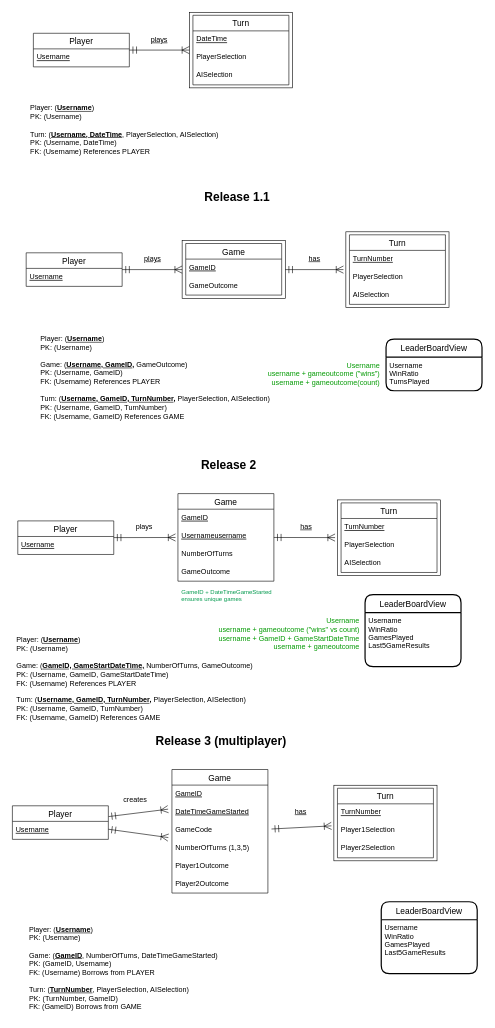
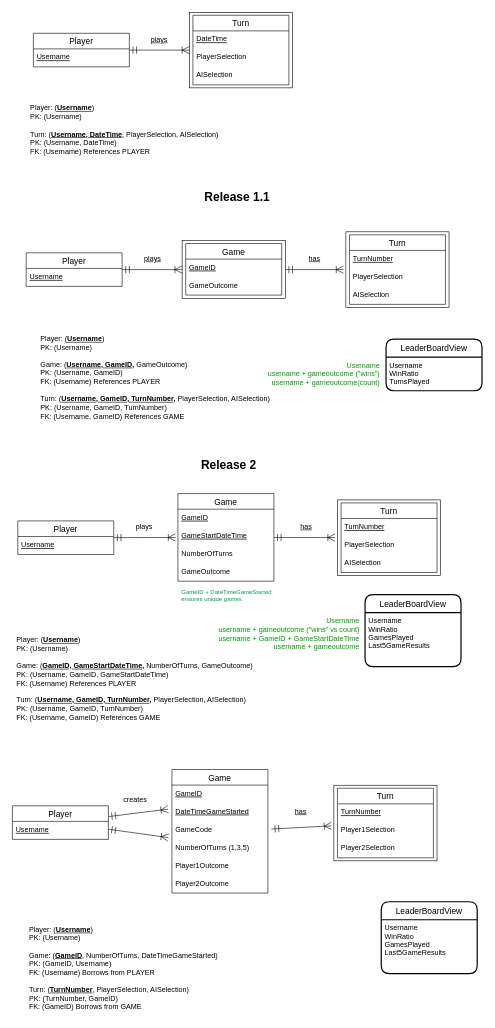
  <mxCell id="0" />
  <mxCell id="1" parent="0" />
  <mxCell id="2" value="" style="rounded=0;whiteSpace=wrap;html=1;" parent="1" vertex="1"><mxGeometry x="315" y="20" width="172" height="126" as="geometry" /></mxCell>
  <mxCell id="3" value="" style="endArrow=ERoneToMany;html=1;rounded=0;startArrow=ERmandOne;startFill=0;endSize=10;targetPerimeterSpacing=4;startSize=10;endFill=0;entryX=0;entryY=0.5;entryDx=0;entryDy=0;" parent="1" source="4" target="2" edge="1"><mxGeometry relative="1" as="geometry"><mxPoint x="342" y="200.5" as="sourcePoint" /><mxPoint x="285" y="90" as="targetPoint" /></mxGeometry></mxCell>
  <mxCell id="4" value="Player" style="swimlane;fontStyle=0;childLayout=stackLayout;horizontal=1;startSize=26;horizontalStack=0;resizeParent=1;resizeParentMax=0;resizeLast=0;collapsible=1;marginBottom=0;align=center;fontSize=14;" parent="1" vertex="1"><mxGeometry x="55" y="55" width="160" height="56" as="geometry" /></mxCell>
  <mxCell id="5" value="Username" style="text;strokeColor=none;fillColor=none;spacingLeft=4;spacingRight=4;overflow=hidden;rotatable=0;points=[[0,0.5],[1,0.5]];portConstraint=eastwest;fontSize=12;fontStyle=4" parent="4" vertex="1"><mxGeometry y="26" width="160" height="30" as="geometry" /></mxCell>
  <mxCell id="6" value="Turn" style="swimlane;fontStyle=0;childLayout=stackLayout;horizontal=1;startSize=26;horizontalStack=0;resizeParent=1;resizeParentMax=0;resizeLast=0;collapsible=1;marginBottom=0;align=center;fontSize=14;" parent="1" vertex="1"><mxGeometry x="321" y="25" width="160" height="116" as="geometry" /></mxCell>
  <mxCell id="7" value="DateTime" style="text;strokeColor=none;fillColor=none;spacingLeft=4;spacingRight=4;overflow=hidden;rotatable=0;points=[[0,0.5],[1,0.5]];portConstraint=eastwest;fontSize=12;fontStyle=4" parent="6" vertex="1"><mxGeometry y="26" width="160" height="30" as="geometry" /></mxCell>
  <mxCell id="8" value="PlayerSelection" style="text;strokeColor=none;fillColor=none;spacingLeft=4;spacingRight=4;overflow=hidden;rotatable=0;points=[[0,0.5],[1,0.5]];portConstraint=eastwest;fontSize=12;" parent="6" vertex="1"><mxGeometry y="56" width="160" height="30" as="geometry" /></mxCell>
  <mxCell id="9" value="AISelection" style="text;strokeColor=none;fillColor=none;spacingLeft=4;spacingRight=4;overflow=hidden;rotatable=0;points=[[0,0.5],[1,0.5]];portConstraint=eastwest;fontSize=12;" parent="6" vertex="1"><mxGeometry y="86" width="160" height="30" as="geometry" /></mxCell>
  <mxCell id="10" value="Player: (&lt;u&gt;&lt;b&gt;Username&lt;/b&gt;&lt;/u&gt;)&lt;br&gt;PK: (Username)&lt;br&gt;&lt;br&gt;Turn: (&lt;b&gt;&lt;u&gt;Username,&amp;nbsp;&lt;/u&gt;&lt;/b&gt;&lt;u&gt;&lt;b&gt;DateTime&lt;/b&gt;&lt;/u&gt;, PlayerSelection, AISelection)&lt;br&gt;PK: (Username, DateTime)&lt;br&gt;FK: (Username) References&amp;nbsp;PLAYER" style="text;html=1;strokeColor=none;fillColor=none;align=left;verticalAlign=middle;whiteSpace=wrap;rounded=0;" parent="1" vertex="1"><mxGeometry x="48" y="169" width="361" height="94" as="geometry" /></mxCell>
  <mxCell id="11" value="" style="endArrow=ERoneToMany;html=1;rounded=0;startArrow=ERmandOne;startFill=0;endSize=10;targetPerimeterSpacing=4;startSize=10;endFill=0;" edge="1" source="12" target="14" parent="1"><mxGeometry relative="1" as="geometry"><mxPoint x="318" y="998.5" as="sourcePoint" /><mxPoint x="290" y="896" as="targetPoint" /></mxGeometry></mxCell>
  <mxCell id="12" value="Player" style="swimlane;fontStyle=0;childLayout=stackLayout;horizontal=1;startSize=26;horizontalStack=0;resizeParent=1;resizeParentMax=0;resizeLast=0;collapsible=1;marginBottom=0;align=center;fontSize=14;" vertex="1" parent="1"><mxGeometry x="29" y="868" width="160" height="56" as="geometry" /></mxCell>
  <mxCell id="13" value="Username" style="text;strokeColor=none;fillColor=none;spacingLeft=4;spacingRight=4;overflow=hidden;rotatable=0;points=[[0,0.5],[1,0.5]];portConstraint=eastwest;fontSize=12;fontStyle=4" vertex="1" parent="12"><mxGeometry y="26" width="160" height="30" as="geometry" /></mxCell>
  <mxCell id="14" value="Game" style="swimlane;fontStyle=0;childLayout=stackLayout;horizontal=1;startSize=26;horizontalStack=0;resizeParent=1;resizeParentMax=0;resizeLast=0;collapsible=1;marginBottom=0;align=center;fontSize=14;" vertex="1" parent="1"><mxGeometry x="296" y="822.5" width="160" height="146" as="geometry" /></mxCell>
  <mxCell id="15" value="GameID" style="text;strokeColor=none;fillColor=none;spacingLeft=4;spacingRight=4;overflow=hidden;rotatable=0;points=[[0,0.5],[1,0.5]];portConstraint=eastwest;fontSize=12;fontStyle=4" vertex="1" parent="14"><mxGeometry y="26" width="160" height="30" as="geometry" /></mxCell>
- <mxCell id="16" value="Usernameusername" style="text;strokeColor=none;fillColor=none;spacingLeft=4;spacingRight=4;overflow=hidden;rotatable=0;points=[[0,0.5],[1,0.5]];portConstraint=eastwest;fontSize=12;fontStyle=4" vertex="1" parent="14"><mxGeometry y="56" width="160" height="30" as="geometry" /></mxCell>
+ <mxCell id="16" value="GameStartDateTime" style="text;strokeColor=none;fillColor=none;spacingLeft=4;spacingRight=4;overflow=hidden;rotatable=0;points=[[0,0.5],[1,0.5]];portConstraint=eastwest;fontSize=12;fontStyle=4" vertex="1" parent="14"><mxGeometry y="56" width="160" height="30" as="geometry" /></mxCell>
  <mxCell id="17" value="NumberOfTurns" style="text;strokeColor=none;fillColor=none;spacingLeft=4;spacingRight=4;overflow=hidden;rotatable=0;points=[[0,0.5],[1,0.5]];portConstraint=eastwest;fontSize=12;" vertex="1" parent="14"><mxGeometry y="86" width="160" height="30" as="geometry" /></mxCell>
  <mxCell id="18" value="GameOutcome" style="text;strokeColor=none;fillColor=none;spacingLeft=4;spacingRight=4;overflow=hidden;rotatable=0;points=[[0,0.5],[1,0.5]];portConstraint=eastwest;fontSize=12;" vertex="1" parent="14"><mxGeometry y="116" width="160" height="30" as="geometry" /></mxCell>
  <mxCell id="19" value="&lt;b&gt;&lt;font style=&quot;font-size: 20px&quot;&gt;Release 2&lt;/font&gt;&lt;/b&gt;" style="text;html=1;strokeColor=none;fillColor=none;align=center;verticalAlign=middle;whiteSpace=wrap;rounded=0;" vertex="1" parent="1"><mxGeometry x="181" y="757" width="400" height="33" as="geometry" /></mxCell>
  <mxCell id="20" value="" style="rounded=0;whiteSpace=wrap;html=1;" vertex="1" parent="1"><mxGeometry x="562" y="833" width="172" height="126" as="geometry" /></mxCell>
  <mxCell id="21" value="Turn" style="swimlane;fontStyle=0;childLayout=stackLayout;horizontal=1;startSize=26;horizontalStack=0;resizeParent=1;resizeParentMax=0;resizeLast=0;collapsible=1;marginBottom=0;align=center;fontSize=14;" vertex="1" parent="1"><mxGeometry x="568" y="838" width="160" height="116" as="geometry" /></mxCell>
  <mxCell id="22" value="TurnNumber" style="text;strokeColor=none;fillColor=none;spacingLeft=4;spacingRight=4;overflow=hidden;rotatable=0;points=[[0,0.5],[1,0.5]];portConstraint=eastwest;fontSize=12;fontStyle=4" vertex="1" parent="21"><mxGeometry y="26" width="160" height="30" as="geometry" /></mxCell>
  <mxCell id="23" value="PlayerSelection" style="text;strokeColor=none;fillColor=none;spacingLeft=4;spacingRight=4;overflow=hidden;rotatable=0;points=[[0,0.5],[1,0.5]];portConstraint=eastwest;fontSize=12;" vertex="1" parent="21"><mxGeometry y="56" width="160" height="30" as="geometry" /></mxCell>
  <mxCell id="24" value="AISelection" style="text;strokeColor=none;fillColor=none;spacingLeft=4;spacingRight=4;overflow=hidden;rotatable=0;points=[[0,0.5],[1,0.5]];portConstraint=eastwest;fontSize=12;" vertex="1" parent="21"><mxGeometry y="86" width="160" height="30" as="geometry" /></mxCell>
  <mxCell id="25" value="" style="endArrow=ERoneToMany;html=1;rounded=0;startArrow=ERmandOne;startFill=0;endSize=10;targetPerimeterSpacing=4;startSize=10;endFill=0;" edge="1" parent="1" source="14" target="20"><mxGeometry relative="1" as="geometry"><mxPoint x="462" y="896" as="sourcePoint" /><mxPoint x="531" y="881" as="targetPoint" /></mxGeometry></mxCell>
  <mxCell id="26" value="LeaderBoardView" style="swimlane;childLayout=stackLayout;horizontal=1;startSize=30;horizontalStack=0;rounded=1;fontSize=14;fontStyle=0;strokeWidth=2;resizeParent=0;resizeLast=1;shadow=0;dashed=0;align=center;" vertex="1" parent="1"><mxGeometry x="608" y="991" width="160" height="120" as="geometry" /></mxCell>
  <mxCell id="27" value="Username&#10;WinRatio&#10;GamesPlayed&#10;Last5GameResults" style="align=left;strokeColor=none;fillColor=none;spacingLeft=4;fontSize=12;verticalAlign=top;resizable=0;rotatable=0;part=1;" vertex="1" parent="26"><mxGeometry y="30" width="160" height="90" as="geometry" /></mxCell>
  <mxCell id="28" value="plays" style="text;html=1;strokeColor=none;fillColor=none;align=center;verticalAlign=middle;whiteSpace=wrap;rounded=0;fontStyle=4" vertex="1" parent="1"><mxGeometry x="245" y="56" width="40" height="20" as="geometry" /></mxCell>
  <mxCell id="29" value="plays" style="text;html=1;strokeColor=none;fillColor=none;align=center;verticalAlign=middle;whiteSpace=wrap;rounded=0;fontStyle=0" vertex="1" parent="1"><mxGeometry x="220" y="868" width="40" height="20" as="geometry" /></mxCell>
  <mxCell id="30" value="has" style="text;html=1;strokeColor=none;fillColor=none;align=center;verticalAlign=middle;whiteSpace=wrap;rounded=0;fontStyle=4" vertex="1" parent="1"><mxGeometry x="490" y="868" width="40" height="20" as="geometry" /></mxCell>
  <mxCell id="31" value="" style="endArrow=ERoneToMany;html=1;rounded=0;startArrow=ERmandOne;startFill=0;endSize=10;targetPerimeterSpacing=4;startSize=10;endFill=0;entryX=-0.002;entryY=0.327;entryDx=0;entryDy=0;entryPerimeter=0;" edge="1" parent="1" source="32"><mxGeometry relative="1" as="geometry"><mxPoint x="309" y="1473.5" as="sourcePoint" /><mxPoint x="279.656" y="1348.622" as="targetPoint" /></mxGeometry></mxCell>
  <mxCell id="32" value="Player" style="swimlane;fontStyle=0;childLayout=stackLayout;horizontal=1;startSize=26;horizontalStack=0;resizeParent=1;resizeParentMax=0;resizeLast=0;collapsible=1;marginBottom=0;align=center;fontSize=14;" vertex="1" parent="1"><mxGeometry x="20" y="1343" width="160" height="56" as="geometry" /></mxCell>
  <mxCell id="33" value="Username" style="text;strokeColor=none;fillColor=none;spacingLeft=4;spacingRight=4;overflow=hidden;rotatable=0;points=[[0,0.5],[1,0.5]];portConstraint=eastwest;fontSize=12;fontStyle=4" vertex="1" parent="32"><mxGeometry y="26" width="160" height="30" as="geometry" /></mxCell>
  <mxCell id="34" value="Game" style="swimlane;fontStyle=0;childLayout=stackLayout;horizontal=1;startSize=26;horizontalStack=0;resizeParent=1;resizeParentMax=0;resizeLast=0;collapsible=1;marginBottom=0;align=center;fontSize=14;" vertex="1" parent="1"><mxGeometry x="286" y="1282.5" width="160" height="206" as="geometry" /></mxCell>
  <mxCell id="35" value="GameID" style="text;strokeColor=none;fillColor=none;spacingLeft=4;spacingRight=4;overflow=hidden;rotatable=0;points=[[0,0.5],[1,0.5]];portConstraint=eastwest;fontSize=12;fontStyle=4" vertex="1" parent="34"><mxGeometry y="26" width="160" height="30" as="geometry" /></mxCell>
  <mxCell id="36" value="DateTimeGameStarted" style="text;strokeColor=none;fillColor=none;spacingLeft=4;spacingRight=4;overflow=hidden;rotatable=0;points=[[0,0.5],[1,0.5]];portConstraint=eastwest;fontSize=12;fontStyle=4" vertex="1" parent="34"><mxGeometry y="56" width="160" height="30" as="geometry" /></mxCell>
  <mxCell id="37" value="GameCode" style="text;strokeColor=none;fillColor=none;spacingLeft=4;spacingRight=4;overflow=hidden;rotatable=0;points=[[0,0.5],[1,0.5]];portConstraint=eastwest;fontSize=12;" vertex="1" parent="34"><mxGeometry y="86" width="160" height="30" as="geometry" /></mxCell>
  <mxCell id="38" value="NumberOfTurns (1,3,5)" style="text;strokeColor=none;fillColor=none;spacingLeft=4;spacingRight=4;overflow=hidden;rotatable=0;points=[[0,0.5],[1,0.5]];portConstraint=eastwest;fontSize=12;" vertex="1" parent="34"><mxGeometry y="116" width="160" height="30" as="geometry" /></mxCell>
  <mxCell id="39" value="Player1Outcome" style="text;strokeColor=none;fillColor=none;spacingLeft=4;spacingRight=4;overflow=hidden;rotatable=0;points=[[0,0.5],[1,0.5]];portConstraint=eastwest;fontSize=12;" vertex="1" parent="34"><mxGeometry y="146" width="160" height="30" as="geometry" /></mxCell>
  <mxCell id="40" value="Player2Outcome" style="text;strokeColor=none;fillColor=none;spacingLeft=4;spacingRight=4;overflow=hidden;rotatable=0;points=[[0,0.5],[1,0.5]];portConstraint=eastwest;fontSize=12;" vertex="1" parent="34"><mxGeometry y="176" width="160" height="30" as="geometry" /></mxCell>
  <mxCell id="41" value="Player: (&lt;u&gt;&lt;b&gt;Username&lt;/b&gt;&lt;/u&gt;)&lt;br&gt;PK: (Username)&lt;br&gt;&lt;br&gt;Game: (&lt;u&gt;&lt;b&gt;GameID&lt;/b&gt;&lt;/u&gt;, NumberOfTurns, DateTimeGameStarted)&lt;br&gt;PK: (GameID, Username)&lt;br&gt;FK: (Username) Borrows from PLAYER&lt;br&gt;&lt;br&gt;Turn: (&lt;u&gt;&lt;b&gt;TurnNumber&lt;/b&gt;&lt;/u&gt;, PlayerSelection, AISelection)&lt;br&gt;PK: (TurnNumber, GameID)&lt;br&gt;FK: (GameID) Borrows from GAME" style="text;html=1;strokeColor=none;fillColor=none;align=left;verticalAlign=middle;whiteSpace=wrap;rounded=0;" vertex="1" parent="1"><mxGeometry x="45.75" y="1535" width="370.5" height="157" as="geometry" /></mxCell>
- <mxCell id="42" value="&lt;b&gt;&lt;font style=&quot;font-size: 20px&quot;&gt;Release 3 (multiplayer)&lt;/font&gt;&lt;/b&gt;" style="text;html=1;strokeColor=none;fillColor=none;align=center;verticalAlign=middle;whiteSpace=wrap;rounded=0;" vertex="1" parent="1"><mxGeometry x="168" y="1217" width="400" height="33" as="geometry" /></mxCell>
  <mxCell id="43" value="" style="rounded=0;whiteSpace=wrap;html=1;" vertex="1" parent="1"><mxGeometry x="556" y="1308.75" width="172" height="126" as="geometry" /></mxCell>
  <mxCell id="44" value="Turn" style="swimlane;fontStyle=0;childLayout=stackLayout;horizontal=1;startSize=26;horizontalStack=0;resizeParent=1;resizeParentMax=0;resizeLast=0;collapsible=1;marginBottom=0;align=center;fontSize=14;" vertex="1" parent="1"><mxGeometry x="562" y="1313.75" width="160" height="116" as="geometry" /></mxCell>
  <mxCell id="45" value="TurnNumber" style="text;strokeColor=none;fillColor=none;spacingLeft=4;spacingRight=4;overflow=hidden;rotatable=0;points=[[0,0.5],[1,0.5]];portConstraint=eastwest;fontSize=12;fontStyle=4" vertex="1" parent="44"><mxGeometry y="26" width="160" height="30" as="geometry" /></mxCell>
  <mxCell id="46" value="Player1Selection" style="text;strokeColor=none;fillColor=none;spacingLeft=4;spacingRight=4;overflow=hidden;rotatable=0;points=[[0,0.5],[1,0.5]];portConstraint=eastwest;fontSize=12;" vertex="1" parent="44"><mxGeometry y="56" width="160" height="30" as="geometry" /></mxCell>
  <mxCell id="47" value="Player2Selection" style="text;strokeColor=none;fillColor=none;spacingLeft=4;spacingRight=4;overflow=hidden;rotatable=0;points=[[0,0.5],[1,0.5]];portConstraint=eastwest;fontSize=12;" vertex="1" parent="44"><mxGeometry y="86" width="160" height="30" as="geometry" /></mxCell>
  <mxCell id="48" value="" style="endArrow=ERoneToMany;html=1;rounded=0;startArrow=ERmandOne;startFill=0;endSize=10;targetPerimeterSpacing=4;startSize=10;endFill=0;" edge="1" parent="1" target="43"><mxGeometry relative="1" as="geometry"><mxPoint x="452" y="1381.732" as="sourcePoint" /><mxPoint x="522" y="1356" as="targetPoint" /></mxGeometry></mxCell>
  <mxCell id="49" value="LeaderBoardView" style="swimlane;childLayout=stackLayout;horizontal=1;startSize=30;horizontalStack=0;rounded=1;fontSize=14;fontStyle=0;strokeWidth=2;resizeParent=0;resizeLast=1;shadow=0;dashed=0;align=center;" vertex="1" parent="1"><mxGeometry x="635" y="1503" width="160" height="120" as="geometry" /></mxCell>
  <mxCell id="50" value="Username&#10;WinRatio&#10;GamesPlayed&#10;Last5GameResults" style="align=left;strokeColor=none;fillColor=none;spacingLeft=4;fontSize=12;verticalAlign=top;resizable=0;rotatable=0;part=1;" vertex="1" parent="49"><mxGeometry y="30" width="160" height="90" as="geometry" /></mxCell>
  <mxCell id="51" value="creates" style="text;html=1;strokeColor=none;fillColor=none;align=center;verticalAlign=middle;whiteSpace=wrap;rounded=0;fontStyle=0" vertex="1" parent="1"><mxGeometry x="205" y="1323" width="40" height="20" as="geometry" /></mxCell>
  <mxCell id="52" value="has" style="text;html=1;strokeColor=none;fillColor=none;align=center;verticalAlign=middle;whiteSpace=wrap;rounded=0;fontStyle=4" vertex="1" parent="1"><mxGeometry x="481" y="1343" width="40" height="20" as="geometry" /></mxCell>
  <mxCell id="53" value="" style="rounded=0;whiteSpace=wrap;html=1;" vertex="1" parent="1"><mxGeometry x="303" y="400.5" width="172" height="97" as="geometry" /></mxCell>
  <mxCell id="54" value="" style="endArrow=ERoneToMany;html=1;rounded=0;startArrow=ERmandOne;startFill=0;endSize=10;targetPerimeterSpacing=4;startSize=10;endFill=0;entryX=0;entryY=0.5;entryDx=0;entryDy=0;" edge="1" parent="1" source="55" target="53"><mxGeometry relative="1" as="geometry"><mxPoint x="332" y="551.5" as="sourcePoint" /><mxPoint x="275" y="441" as="targetPoint" /></mxGeometry></mxCell>
  <mxCell id="55" value="Player" style="swimlane;fontStyle=0;childLayout=stackLayout;horizontal=1;startSize=26;horizontalStack=0;resizeParent=1;resizeParentMax=0;resizeLast=0;collapsible=1;marginBottom=0;align=center;fontSize=14;" vertex="1" parent="1"><mxGeometry x="43" y="421" width="160" height="56" as="geometry" /></mxCell>
  <mxCell id="56" value="Username" style="text;strokeColor=none;fillColor=none;spacingLeft=4;spacingRight=4;overflow=hidden;rotatable=0;points=[[0,0.5],[1,0.5]];portConstraint=eastwest;fontSize=12;fontStyle=4" vertex="1" parent="55"><mxGeometry y="26" width="160" height="30" as="geometry" /></mxCell>
  <mxCell id="57" value="Game" style="swimlane;fontStyle=0;childLayout=stackLayout;horizontal=1;startSize=26;horizontalStack=0;resizeParent=1;resizeParentMax=0;resizeLast=0;collapsible=1;marginBottom=0;align=center;fontSize=14;" vertex="1" parent="1"><mxGeometry x="309" y="405.5" width="160" height="86" as="geometry" /></mxCell>
  <mxCell id="58" value="GameID" style="text;strokeColor=none;fillColor=none;spacingLeft=4;spacingRight=4;overflow=hidden;rotatable=0;points=[[0,0.5],[1,0.5]];portConstraint=eastwest;fontSize=12;fontStyle=4" vertex="1" parent="57"><mxGeometry y="26" width="160" height="30" as="geometry" /></mxCell>
  <mxCell id="59" value="GameOutcome" style="text;strokeColor=none;fillColor=none;spacingLeft=4;spacingRight=4;overflow=hidden;rotatable=0;points=[[0,0.5],[1,0.5]];portConstraint=eastwest;fontSize=12;" vertex="1" parent="57"><mxGeometry y="56" width="160" height="30" as="geometry" /></mxCell>
  <mxCell id="60" value="Player: (&lt;u&gt;&lt;b&gt;Username&lt;/b&gt;&lt;/u&gt;)&lt;br&gt;PK: (Username)&lt;br&gt;&lt;br&gt;Game: (&lt;b&gt;&lt;u&gt;Username, GameID&lt;/u&gt;,&lt;/b&gt; GameOutcome)&lt;br&gt;PK: (Username, GameID)&lt;br&gt;FK: (Username) References&amp;nbsp;PLAYER&lt;br&gt;&lt;br&gt;Turn: (&lt;b&gt;&lt;u&gt;Username, GameID,&amp;nbsp;TurnNumber&lt;/u&gt;,&lt;/b&gt; PlayerSelection, AISelection)&lt;br&gt;PK: (Username, GameID,&amp;nbsp;TurnNumber)&lt;br&gt;FK: (Username, GameID) References GAME" style="text;html=1;strokeColor=none;fillColor=none;align=left;verticalAlign=middle;whiteSpace=wrap;rounded=0;" vertex="1" parent="1"><mxGeometry x="64.5" y="550" width="416.5" height="157" as="geometry" /></mxCell>
  <mxCell id="61" value="&lt;b&gt;&lt;font style=&quot;font-size: 20px&quot;&gt;Release 1.1&lt;/font&gt;&lt;/b&gt;" style="text;html=1;strokeColor=none;fillColor=none;align=center;verticalAlign=middle;whiteSpace=wrap;rounded=0;" vertex="1" parent="1"><mxGeometry x="195" y="310" width="400" height="33" as="geometry" /></mxCell>
  <mxCell id="62" value="" style="rounded=0;whiteSpace=wrap;html=1;" vertex="1" parent="1"><mxGeometry x="576" y="386" width="172" height="126" as="geometry" /></mxCell>
  <mxCell id="63" value="Turn" style="swimlane;fontStyle=0;childLayout=stackLayout;horizontal=1;startSize=26;horizontalStack=0;resizeParent=1;resizeParentMax=0;resizeLast=0;collapsible=1;marginBottom=0;align=center;fontSize=14;" vertex="1" parent="1"><mxGeometry x="582" y="391" width="160" height="116" as="geometry" /></mxCell>
  <mxCell id="64" value="TurnNumber" style="text;strokeColor=none;fillColor=none;spacingLeft=4;spacingRight=4;overflow=hidden;rotatable=0;points=[[0,0.5],[1,0.5]];portConstraint=eastwest;fontSize=12;fontStyle=4" vertex="1" parent="63"><mxGeometry y="26" width="160" height="30" as="geometry" /></mxCell>
  <mxCell id="65" value="PlayerSelection" style="text;strokeColor=none;fillColor=none;spacingLeft=4;spacingRight=4;overflow=hidden;rotatable=0;points=[[0,0.5],[1,0.5]];portConstraint=eastwest;fontSize=12;" vertex="1" parent="63"><mxGeometry y="56" width="160" height="30" as="geometry" /></mxCell>
  <mxCell id="66" value="AISelection" style="text;strokeColor=none;fillColor=none;spacingLeft=4;spacingRight=4;overflow=hidden;rotatable=0;points=[[0,0.5],[1,0.5]];portConstraint=eastwest;fontSize=12;" vertex="1" parent="63"><mxGeometry y="86" width="160" height="30" as="geometry" /></mxCell>
  <mxCell id="67" value="" style="endArrow=ERoneToMany;html=1;rounded=0;startArrow=ERmandOne;startFill=0;endSize=10;targetPerimeterSpacing=4;startSize=10;endFill=0;" edge="1" parent="1" source="53" target="62"><mxGeometry relative="1" as="geometry"><mxPoint x="489" y="461.43" as="sourcePoint" /><mxPoint x="545" y="434" as="targetPoint" /></mxGeometry></mxCell>
  <mxCell id="68" value="LeaderBoardView" style="swimlane;childLayout=stackLayout;horizontal=1;startSize=30;horizontalStack=0;rounded=1;fontSize=14;fontStyle=0;strokeWidth=2;resizeParent=0;resizeLast=1;shadow=0;dashed=0;align=center;" vertex="1" parent="1"><mxGeometry x="643" y="565" width="160" height="86" as="geometry" /></mxCell>
  <mxCell id="69" value="Username&#10;WinRatio&#10;TurnsPlayed&#10;" style="align=left;strokeColor=none;fillColor=none;spacingLeft=4;fontSize=12;verticalAlign=top;resizable=0;rotatable=0;part=1;" vertex="1" parent="68"><mxGeometry y="30" width="160" height="56" as="geometry" /></mxCell>
  <mxCell id="70" value="plays" style="text;html=1;strokeColor=none;fillColor=none;align=center;verticalAlign=middle;whiteSpace=wrap;rounded=0;fontStyle=4" vertex="1" parent="1"><mxGeometry x="234" y="421" width="40" height="20" as="geometry" /></mxCell>
  <mxCell id="71" value="has" style="text;html=1;strokeColor=none;fillColor=none;align=center;verticalAlign=middle;whiteSpace=wrap;rounded=0;fontStyle=4" vertex="1" parent="1"><mxGeometry x="504" y="421" width="40" height="20" as="geometry" /></mxCell>
  <mxCell id="72" value="Username&lt;br style=&quot;padding: 0px ; margin: 0px&quot;&gt;username + gameoutcome (&quot;wins&quot;)&lt;br style=&quot;padding: 0px ; margin: 0px&quot;&gt;username + gameoutcome(count)&lt;div style=&quot;padding: 0px ; margin: 0px&quot;&gt;&lt;br style=&quot;padding: 0px ; margin: 0px ; font-family: &amp;#34;helvetica&amp;#34; ; font-size: 12px ; font-style: normal ; font-weight: 400 ; letter-spacing: normal ; text-indent: 0px ; text-transform: none ; word-spacing: 0px ; background-color: rgb(248 , 249 , 250)&quot;&gt;&lt;br&gt;&lt;br&gt;&lt;/div&gt;" style="text;whiteSpace=wrap;html=1;align=right;fontColor=#009900;" vertex="1" parent="1"><mxGeometry x="422" y="595" width="213" height="58" as="geometry" /></mxCell>
  <mxCell id="73" value="Username&lt;br style=&quot;padding: 0px ; margin: 0px&quot;&gt;username + gameoutcome (&quot;wins&quot; vs count)&lt;br style=&quot;padding: 0px ; margin: 0px&quot;&gt;username + GameID + GameStartDateTime&lt;div style=&quot;padding: 0px ; margin: 0px&quot;&gt;username + gameoutcome&lt;br style=&quot;padding: 0px ; margin: 0px ; font-family: &amp;#34;helvetica&amp;#34; ; font-size: 12px ; font-style: normal ; font-weight: 400 ; letter-spacing: normal ; text-indent: 0px ; text-transform: none ; word-spacing: 0px ; background-color: rgb(248 , 249 , 250)&quot;&gt;&lt;br&gt;&lt;br&gt;&lt;/div&gt;" style="text;whiteSpace=wrap;html=1;align=right;fontColor=#009900;" vertex="1" parent="1"><mxGeometry x="274" y="1021" width="327" height="90" as="geometry" /></mxCell>
  <mxCell id="74" value="GameID + DateTimeGameStarted &#10;ensures unique games" style="text;strokeColor=none;fillColor=none;spacingLeft=4;spacingRight=4;overflow=hidden;rotatable=0;points=[[0,0.5],[1,0.5]];portConstraint=eastwest;fontSize=10;fontStyle=0;fontColor=#00994D;" vertex="1" parent="1"><mxGeometry x="296" y="974.5" width="176" height="32" as="geometry" /></mxCell>
  <mxCell id="75" value="" style="endArrow=ERoneToMany;html=1;rounded=0;startArrow=ERmandOne;startFill=0;endSize=10;targetPerimeterSpacing=4;startSize=10;endFill=0;" edge="1" parent="1" source="32"><mxGeometry relative="1" as="geometry"><mxPoint x="190" y="1381" as="sourcePoint" /><mxPoint x="280" y="1396" as="targetPoint" /></mxGeometry></mxCell>
  <mxCell id="76" value="Player: (&lt;u&gt;&lt;b&gt;Username&lt;/b&gt;&lt;/u&gt;)&lt;br&gt;PK: (Username)&lt;br&gt;&lt;br&gt;Game: (&lt;u&gt;&lt;b&gt;GameID,&amp;nbsp;&lt;/b&gt;&lt;b&gt;GameStartDateTime,&lt;/b&gt;&lt;/u&gt;&amp;nbsp;NumberOfTurns, GameOutcome)&lt;br&gt;PK: (Username, GameID,&amp;nbsp;GameStartDateTime)&lt;br&gt;FK: (Username) References&amp;nbsp;PLAYER&lt;br&gt;&lt;br&gt;Turn: (&lt;b&gt;&lt;u&gt;Username, GameID,&amp;nbsp;TurnNumber&lt;/u&gt;,&lt;/b&gt; PlayerSelection, AISelection)&lt;br&gt;PK: (Username, GameID,&amp;nbsp;TurnNumber)&lt;br&gt;FK: (Username, GameID) References GAME" style="text;html=1;strokeColor=none;fillColor=none;align=left;verticalAlign=middle;whiteSpace=wrap;rounded=0;" vertex="1" parent="1"><mxGeometry x="25" y="1052" width="514" height="157" as="geometry" /></mxCell>
